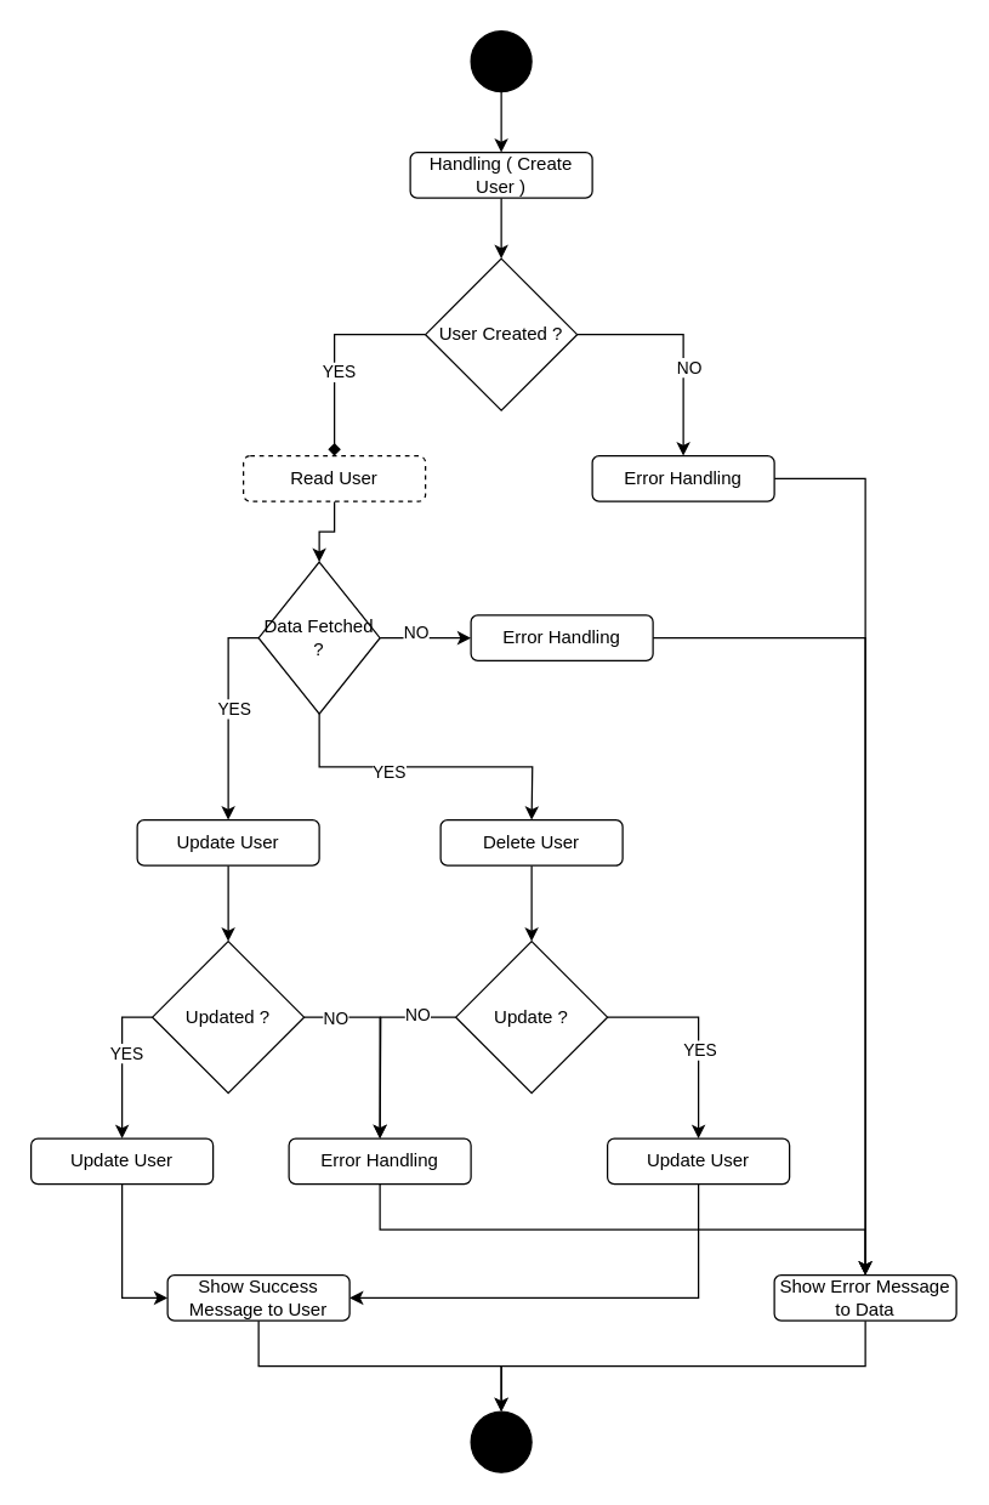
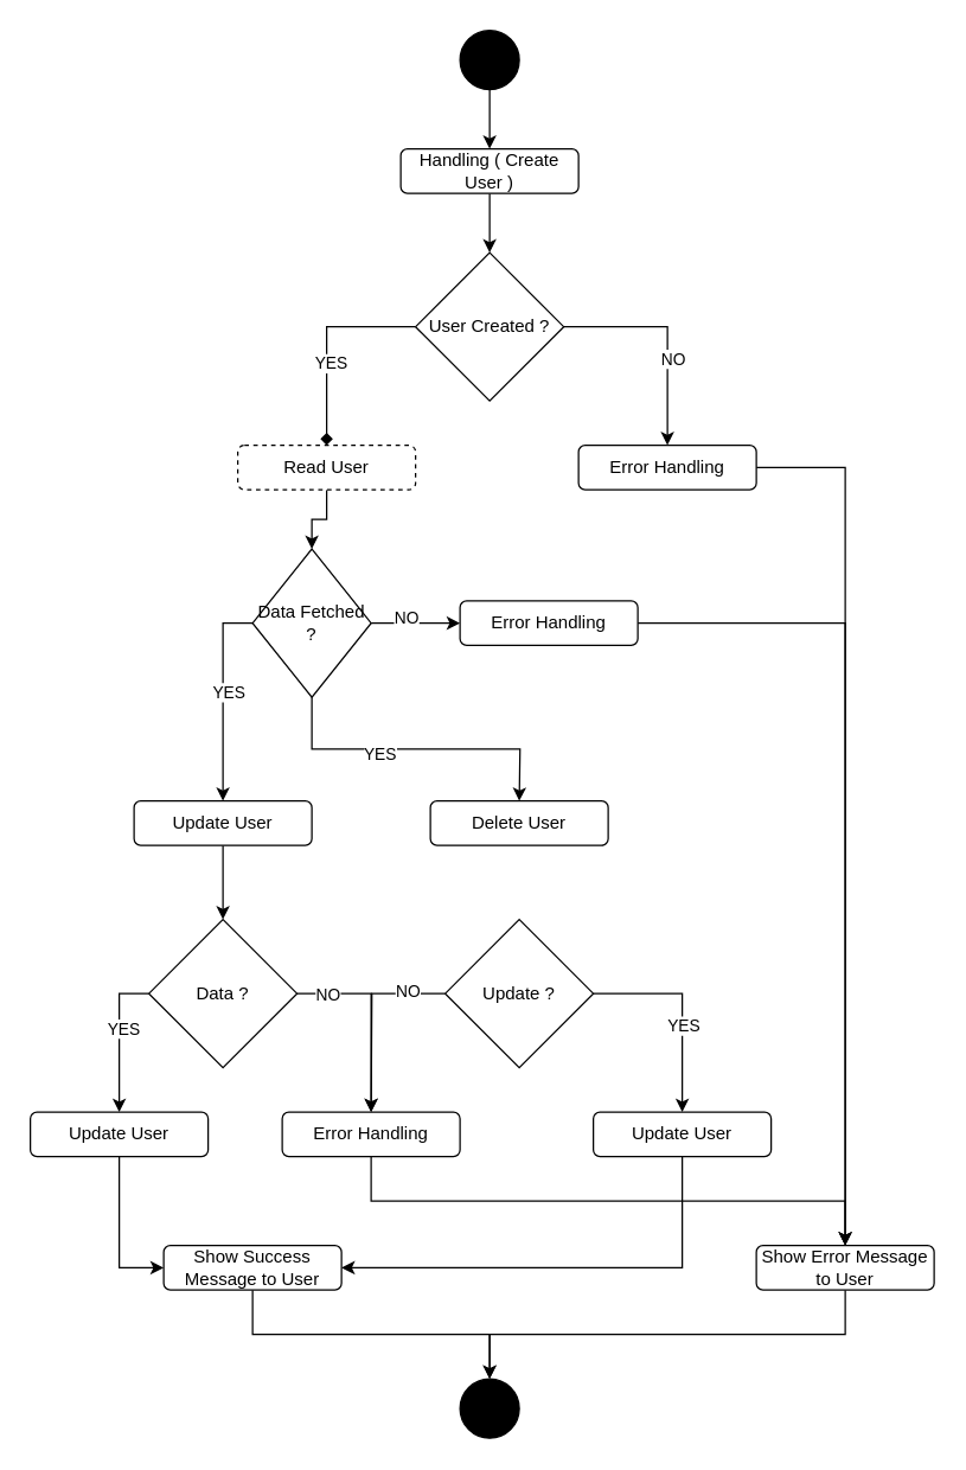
  <mxCell id="0" />
  <mxCell id="1" parent="0" />
  <mxCell id="2" style="edgeStyle=orthogonalEdgeStyle;rounded=0;orthogonalLoop=1;jettySize=auto;html=1;exitX=0.5;exitY=1;exitDx=0;exitDy=0;entryX=0.5;entryY=0;entryDx=0;entryDy=0;" edge="1" parent="1" source="3" target="5"><mxGeometry relative="1" as="geometry" /></mxCell>
  <mxCell id="3" value="" style="ellipse;whiteSpace=wrap;html=1;aspect=fixed;fillColor=#000000;" vertex="1" parent="1"><mxGeometry x="310" y="20" width="40" height="40" as="geometry" /></mxCell>
  <mxCell id="4" style="edgeStyle=orthogonalEdgeStyle;rounded=0;orthogonalLoop=1;jettySize=auto;html=1;exitX=0.5;exitY=1;exitDx=0;exitDy=0;entryX=0.5;entryY=0;entryDx=0;entryDy=0;" edge="1" parent="1" source="5" target="10"><mxGeometry relative="1" as="geometry" /></mxCell>
  <mxCell id="5" value="Handling ( Create User )" style="rounded=1;whiteSpace=wrap;html=1;" vertex="1" parent="1"><mxGeometry x="270" y="100" width="120" height="30" as="geometry" /></mxCell>
  <mxCell id="6" style="edgeStyle=orthogonalEdgeStyle;rounded=0;orthogonalLoop=1;jettySize=auto;html=1;exitX=0;exitY=0.5;exitDx=0;exitDy=0;entryX=0.5;entryY=0;entryDx=0;entryDy=0;endArrow=diamond;" edge="1" parent="1" source="10" target="12"><mxGeometry relative="1" as="geometry" /></mxCell>
  <mxCell id="7" value="YES" style="edgeLabel;html=1;align=center;verticalAlign=middle;resizable=0;points=[];" vertex="1" connectable="0" parent="6"><mxGeometry x="0.2" y="2" relative="1" as="geometry"><mxPoint as="offset" /></mxGeometry></mxCell>
  <mxCell id="8" style="edgeStyle=orthogonalEdgeStyle;rounded=0;orthogonalLoop=1;jettySize=auto;html=1;exitX=1;exitY=0.5;exitDx=0;exitDy=0;entryX=0.5;entryY=0;entryDx=0;entryDy=0;" edge="1" parent="1" source="10" target="14"><mxGeometry relative="1" as="geometry" /></mxCell>
  <mxCell id="9" value="NO" style="edgeLabel;html=1;align=center;verticalAlign=middle;resizable=0;points=[];" vertex="1" connectable="0" parent="8"><mxGeometry x="0.213" y="3" relative="1" as="geometry"><mxPoint as="offset" /></mxGeometry></mxCell>
  <mxCell id="10" value="User Created ?" style="rhombus;whiteSpace=wrap;html=1;" vertex="1" parent="1"><mxGeometry x="280" y="170" width="100" height="100" as="geometry" /></mxCell>
  <mxCell id="11" style="edgeStyle=orthogonalEdgeStyle;rounded=0;orthogonalLoop=1;jettySize=auto;html=1;exitX=0.5;exitY=1;exitDx=0;exitDy=0;entryX=0.5;entryY=0;entryDx=0;entryDy=0;" edge="1" parent="1" source="12" target="21"><mxGeometry relative="1" as="geometry" /></mxCell>
  <mxCell id="12" value="Read User" style="rounded=1;whiteSpace=wrap;html=1;dashed=1;" vertex="1" parent="1"><mxGeometry x="160" y="300" width="120" height="30" as="geometry" /></mxCell>
  <mxCell id="13" style="edgeStyle=orthogonalEdgeStyle;rounded=0;orthogonalLoop=1;jettySize=auto;html=1;exitX=1;exitY=0.5;exitDx=0;exitDy=0;entryX=0.5;entryY=0;entryDx=0;entryDy=0;" edge="1" parent="1" source="14" target="45"><mxGeometry relative="1" as="geometry" /></mxCell>
  <mxCell id="14" value="Error Handling" style="rounded=1;whiteSpace=wrap;html=1;" vertex="1" parent="1"><mxGeometry x="390" y="300" width="120" height="30" as="geometry" /></mxCell>
  <mxCell id="15" style="edgeStyle=orthogonalEdgeStyle;rounded=0;orthogonalLoop=1;jettySize=auto;html=1;exitX=0;exitY=0.5;exitDx=0;exitDy=0;" edge="1" parent="1" source="21"><mxGeometry relative="1" as="geometry"><mxPoint x="150" y="540" as="targetPoint" /></mxGeometry></mxCell>
  <mxCell id="16" value="YES" style="edgeLabel;html=1;align=center;verticalAlign=middle;resizable=0;points=[];" vertex="1" connectable="0" parent="15"><mxGeometry x="-0.06" y="3" relative="1" as="geometry"><mxPoint as="offset" /></mxGeometry></mxCell>
  <mxCell id="17" style="edgeStyle=orthogonalEdgeStyle;rounded=0;orthogonalLoop=1;jettySize=auto;html=1;exitX=0.5;exitY=1;exitDx=0;exitDy=0;" edge="1" parent="1" source="21"><mxGeometry relative="1" as="geometry"><mxPoint x="350" y="540" as="targetPoint" /></mxGeometry></mxCell>
  <mxCell id="18" value="YES" style="edgeLabel;html=1;align=center;verticalAlign=middle;resizable=0;points=[];" vertex="1" connectable="0" parent="17"><mxGeometry x="-0.242" y="-3" relative="1" as="geometry"><mxPoint as="offset" /></mxGeometry></mxCell>
  <mxCell id="19" style="edgeStyle=orthogonalEdgeStyle;rounded=0;orthogonalLoop=1;jettySize=auto;html=1;exitX=1;exitY=0.5;exitDx=0;exitDy=0;entryX=0;entryY=0.5;entryDx=0;entryDy=0;" edge="1" parent="1" source="21" target="43"><mxGeometry relative="1" as="geometry" /></mxCell>
  <mxCell id="20" value="NO" style="edgeLabel;html=1;align=center;verticalAlign=middle;resizable=0;points=[];" vertex="1" connectable="0" parent="19"><mxGeometry x="-0.25" y="4" relative="1" as="geometry"><mxPoint as="offset" /></mxGeometry></mxCell>
  <mxCell id="21" value="Data Fetched ?" style="rhombus;whiteSpace=wrap;html=1;" vertex="1" parent="1"><mxGeometry x="170" y="370" width="80" height="100" as="geometry" /></mxCell>
  <mxCell id="22" style="edgeStyle=orthogonalEdgeStyle;rounded=0;orthogonalLoop=1;jettySize=auto;html=1;exitX=0.5;exitY=1;exitDx=0;exitDy=0;entryX=0.5;entryY=0;entryDx=0;entryDy=0;" edge="1" parent="1" source="23" target="30"><mxGeometry relative="1" as="geometry" /></mxCell>
  <mxCell id="23" value="Update User" style="rounded=1;whiteSpace=wrap;html=1;" vertex="1" parent="1"><mxGeometry x="90" y="540" width="120" height="30" as="geometry" /></mxCell>
- <mxCell id="24" style="edgeStyle=orthogonalEdgeStyle;rounded=0;orthogonalLoop=1;jettySize=auto;html=1;exitX=0.5;exitY=1;exitDx=0;exitDy=0;entryX=0.5;entryY=0;entryDx=0;entryDy=0;" edge="1" parent="1" source="25" target="35"><mxGeometry relative="1" as="geometry" /></mxCell>
  <mxCell id="25" value="Delete User" style="rounded=1;whiteSpace=wrap;html=1;" vertex="1" parent="1"><mxGeometry x="290" y="540" width="120" height="30" as="geometry" /></mxCell>
  <mxCell id="26" style="edgeStyle=orthogonalEdgeStyle;rounded=0;orthogonalLoop=1;jettySize=auto;html=1;exitX=0;exitY=0.5;exitDx=0;exitDy=0;entryX=0.5;entryY=0;entryDx=0;entryDy=0;" edge="1" parent="1" source="30" target="37"><mxGeometry relative="1" as="geometry" /></mxCell>
  <mxCell id="27" value="YES" style="edgeLabel;html=1;align=center;verticalAlign=middle;resizable=0;points=[];" vertex="1" connectable="0" parent="26"><mxGeometry x="-0.14" y="2" relative="1" as="geometry"><mxPoint as="offset" /></mxGeometry></mxCell>
  <mxCell id="28" style="edgeStyle=orthogonalEdgeStyle;rounded=0;orthogonalLoop=1;jettySize=auto;html=1;exitX=1;exitY=0.5;exitDx=0;exitDy=0;entryX=0.5;entryY=0;entryDx=0;entryDy=0;" edge="1" parent="1" source="30" target="41"><mxGeometry relative="1" as="geometry" /></mxCell>
  <mxCell id="29" value="NO" style="edgeLabel;html=1;align=center;verticalAlign=middle;resizable=0;points=[];" vertex="1" connectable="0" parent="28"><mxGeometry x="-0.692" relative="1" as="geometry"><mxPoint as="offset" /></mxGeometry></mxCell>
- <mxCell id="30" value="Updated ?" style="rhombus;whiteSpace=wrap;html=1;" vertex="1" parent="1"><mxGeometry x="100" y="620" width="100" height="100" as="geometry" /></mxCell>
+ <mxCell id="30" value="Data ?" style="rhombus;whiteSpace=wrap;html=1;" vertex="1" parent="1"><mxGeometry x="100" y="620" width="100" height="100" as="geometry" /></mxCell>
  <mxCell id="31" style="edgeStyle=orthogonalEdgeStyle;rounded=0;orthogonalLoop=1;jettySize=auto;html=1;exitX=1;exitY=0.5;exitDx=0;exitDy=0;entryX=0.5;entryY=0;entryDx=0;entryDy=0;" edge="1" parent="1" source="35" target="39"><mxGeometry relative="1" as="geometry" /></mxCell>
  <mxCell id="32" value="YES" style="edgeLabel;html=1;align=center;verticalAlign=middle;resizable=0;points=[];" vertex="1" connectable="0" parent="31"><mxGeometry x="0.157" relative="1" as="geometry"><mxPoint as="offset" /></mxGeometry></mxCell>
  <mxCell id="33" style="edgeStyle=orthogonalEdgeStyle;rounded=0;orthogonalLoop=1;jettySize=auto;html=1;exitX=0;exitY=0.5;exitDx=0;exitDy=0;" edge="1" parent="1" source="35"><mxGeometry relative="1" as="geometry"><mxPoint x="250" y="750" as="targetPoint" /></mxGeometry></mxCell>
  <mxCell id="34" value="NO" style="edgeLabel;html=1;align=center;verticalAlign=middle;resizable=0;points=[];" vertex="1" connectable="0" parent="33"><mxGeometry x="-0.599" y="-2" relative="1" as="geometry"><mxPoint as="offset" /></mxGeometry></mxCell>
  <mxCell id="35" value="Update ?" style="rhombus;whiteSpace=wrap;html=1;" vertex="1" parent="1"><mxGeometry x="300" y="620" width="100" height="100" as="geometry" /></mxCell>
  <mxCell id="36" style="edgeStyle=orthogonalEdgeStyle;rounded=0;orthogonalLoop=1;jettySize=auto;html=1;exitX=0.5;exitY=1;exitDx=0;exitDy=0;entryX=0;entryY=0.5;entryDx=0;entryDy=0;" edge="1" parent="1" source="37" target="47"><mxGeometry relative="1" as="geometry" /></mxCell>
  <mxCell id="37" value="Update User" style="rounded=1;whiteSpace=wrap;html=1;" vertex="1" parent="1"><mxGeometry x="20" y="750" width="120" height="30" as="geometry" /></mxCell>
  <mxCell id="38" style="edgeStyle=orthogonalEdgeStyle;rounded=0;orthogonalLoop=1;jettySize=auto;html=1;exitX=0.5;exitY=1;exitDx=0;exitDy=0;entryX=1;entryY=0.5;entryDx=0;entryDy=0;" edge="1" parent="1" source="39" target="47"><mxGeometry relative="1" as="geometry" /></mxCell>
  <mxCell id="39" value="Update User" style="rounded=1;whiteSpace=wrap;html=1;" vertex="1" parent="1"><mxGeometry x="400" y="750" width="120" height="30" as="geometry" /></mxCell>
  <mxCell id="40" style="edgeStyle=orthogonalEdgeStyle;rounded=0;orthogonalLoop=1;jettySize=auto;html=1;exitX=0.5;exitY=1;exitDx=0;exitDy=0;entryX=0.5;entryY=0;entryDx=0;entryDy=0;" edge="1" parent="1" source="41" target="45"><mxGeometry relative="1" as="geometry" /></mxCell>
  <mxCell id="41" value="Error Handling" style="rounded=1;whiteSpace=wrap;html=1;" vertex="1" parent="1"><mxGeometry x="190" y="750" width="120" height="30" as="geometry" /></mxCell>
  <mxCell id="42" style="edgeStyle=orthogonalEdgeStyle;rounded=0;orthogonalLoop=1;jettySize=auto;html=1;exitX=1;exitY=0.5;exitDx=0;exitDy=0;entryX=0.5;entryY=0;entryDx=0;entryDy=0;" edge="1" parent="1" source="43" target="45"><mxGeometry relative="1" as="geometry" /></mxCell>
  <mxCell id="43" value="Error Handling" style="rounded=1;whiteSpace=wrap;html=1;" vertex="1" parent="1"><mxGeometry x="310" y="405" width="120" height="30" as="geometry" /></mxCell>
  <mxCell id="44" style="edgeStyle=orthogonalEdgeStyle;rounded=0;orthogonalLoop=1;jettySize=auto;html=1;exitX=0.5;exitY=1;exitDx=0;exitDy=0;entryX=0.5;entryY=0;entryDx=0;entryDy=0;" edge="1" parent="1" source="45" target="48"><mxGeometry relative="1" as="geometry" /></mxCell>
- <mxCell id="45" value="Show Error Message to Data" style="rounded=1;whiteSpace=wrap;html=1;" vertex="1" parent="1"><mxGeometry x="510" y="840" width="120" height="30" as="geometry" /></mxCell>
+ <mxCell id="45" value="Show Error Message to User" style="rounded=1;whiteSpace=wrap;html=1;" vertex="1" parent="1"><mxGeometry x="510" y="840" width="120" height="30" as="geometry" /></mxCell>
  <mxCell id="46" style="edgeStyle=orthogonalEdgeStyle;rounded=0;orthogonalLoop=1;jettySize=auto;html=1;exitX=0.5;exitY=1;exitDx=0;exitDy=0;entryX=0.5;entryY=0;entryDx=0;entryDy=0;" edge="1" parent="1" source="47" target="48"><mxGeometry relative="1" as="geometry" /></mxCell>
  <mxCell id="47" value="Show Success Message to User" style="rounded=1;whiteSpace=wrap;html=1;" vertex="1" parent="1"><mxGeometry x="110" y="840" width="120" height="30" as="geometry" /></mxCell>
  <mxCell id="48" value="" style="ellipse;whiteSpace=wrap;html=1;aspect=fixed;fillColor=#000000;" vertex="1" parent="1"><mxGeometry x="310" y="930" width="40" height="40" as="geometry" /></mxCell>
